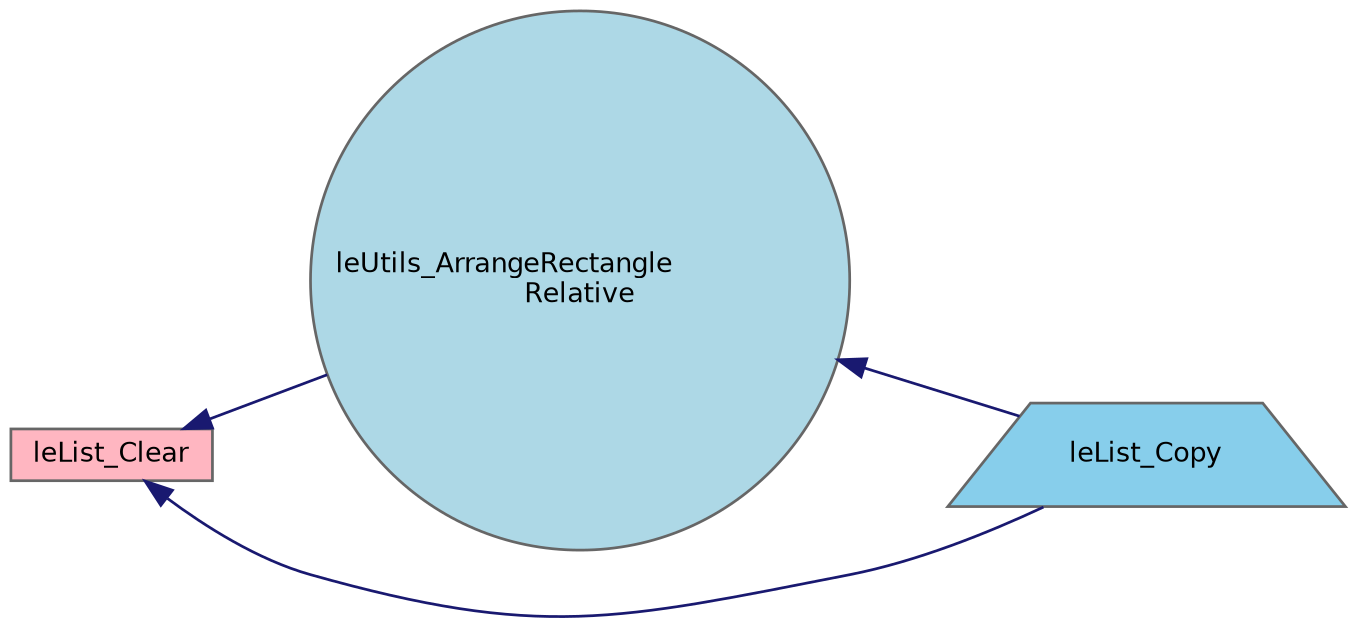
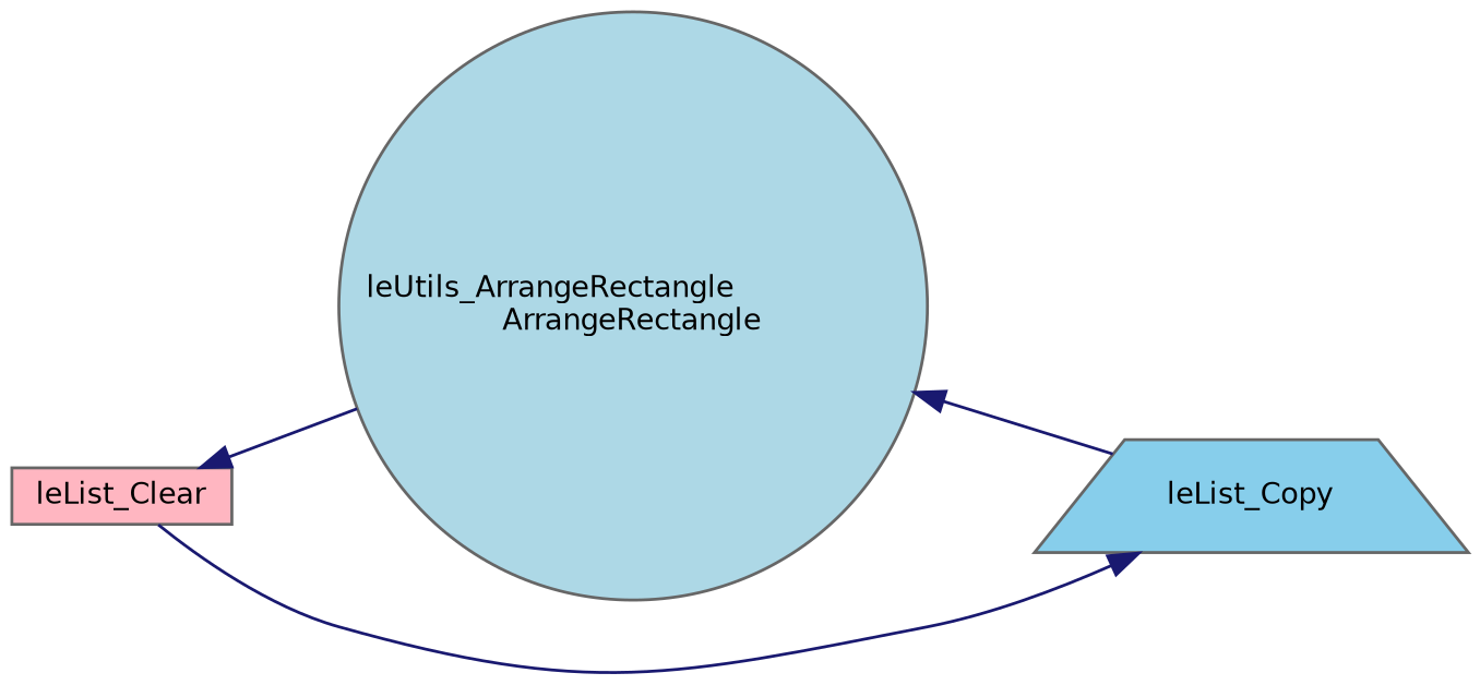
  digraph {
    rankdir=LR
    node [color=gray40 fontname=Helvetica fontsize=10 style=filled]
    edge [color=midnightblue dir=back fontname=Helvetica fontsize=10 labelfontname=Helvetica labelfontsize=10 style=solid]
    n1 [fillcolor=lightpink fontcolor=black height=0.2 label=leList_Clear shape=box width=0.4]
-   n2 [fillcolor=lightblue height=0.2 label="leUtils_ArrangeRectangle\lRelative" shape=circle width=0.4]
+   n2 [fillcolor=lightblue height=0.2 label="leUtils_ArrangeRectangle\lArrangeRectangle" shape=circle width=0.4]
    n3 [fillcolor=skyblue height=0.2 label=leList_Copy shape=trapezium width=0.4]
    n1 -> n2
-   n1 -> n3
+   n3 -> n1
    n2 -> n3
  }
